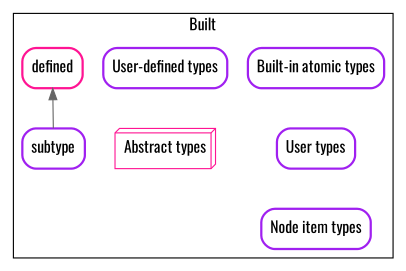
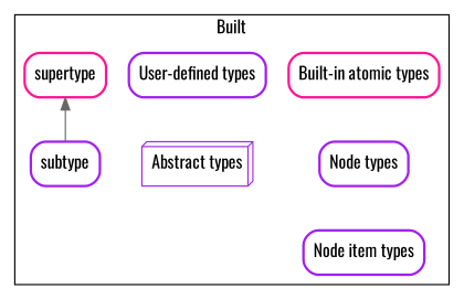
  digraph {
    fontname=Oswald
    rankdir=TB
    node [color=purple fontname=Oswald penwidth=2 shape=box style=rounded]
    edge [fontname=Oswald style=invis]
-   n1 [label="Built-in atomic types"]
-   n2 [label="User types"]
+   n1 [color=deeppink label="Built-in atomic types"]
+   n2 [label="Node types"]
    n3 [label="Node item types"]
    n4 [label="User-defined types"]
-   n5 [color=deeppink label="Abstract types" penwidth=1 shape=box3d style=""]
-   n6 [color=deeppink label=defined]
+   n5 [label="Abstract types" penwidth=1 shape=box3d style=""]
+   n6 [color=deeppink label=supertype]
    n7 [label=subtype]
    subgraph cluster_1 {
      label=Built
      n1
      n2
      n3
      n4
      n5
      n6
      n7
    }
    n1 -> n2
    n2 -> n3
    n4 -> n5
    n6 -> n7 [color=gray40 dir=back style=""]
  }
